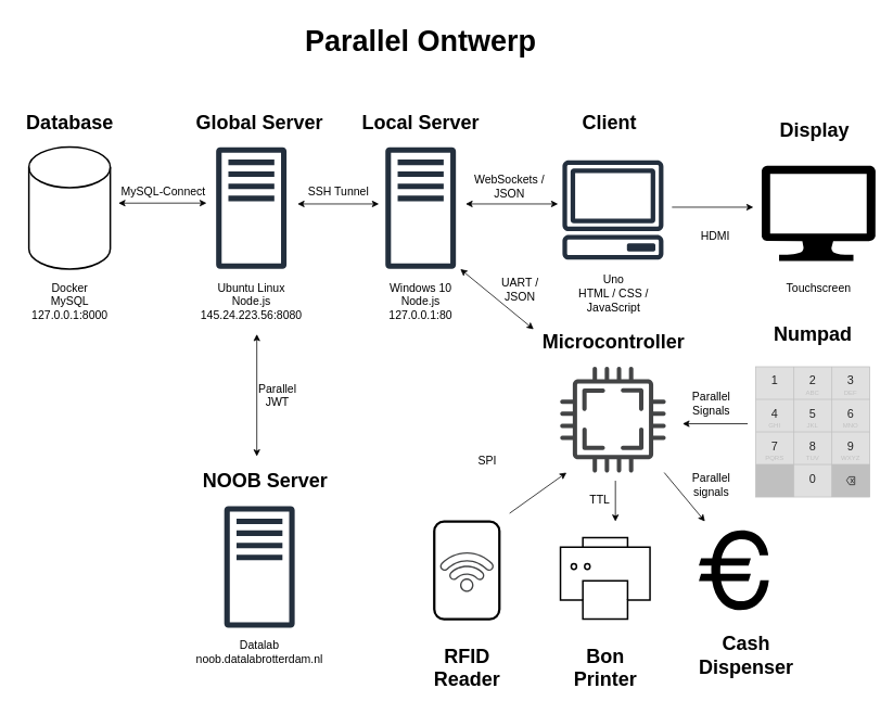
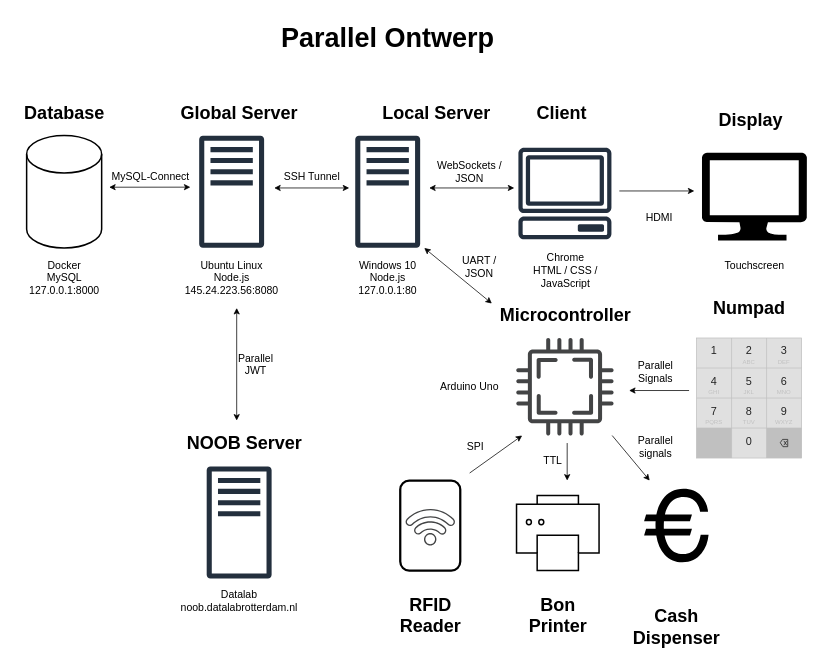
  <mxCell id="0" />
  <mxCell id="1" parent="0" />
  <mxCell id="2" value="" style="sketch=0;pointerEvents=1;shadow=0;dashed=0;html=1;strokeColor=none;fillColor=#434445;aspect=fixed;labelPosition=center;verticalLabelPosition=bottom;verticalAlign=top;align=center;outlineConnect=0;shape=mxgraph.vvd.cpu;" parent="1" vertex="1"><mxGeometry x="687.5" y="450" width="130" height="130" as="geometry" /></mxCell>
  <mxCell id="3" value="" style="sketch=0;outlineConnect=0;fontColor=#232F3E;gradientColor=none;fillColor=#232F3D;strokeColor=none;dashed=0;verticalLabelPosition=bottom;verticalAlign=top;align=center;html=1;fontSize=12;fontStyle=0;aspect=fixed;pointerEvents=1;shape=mxgraph.aws4.traditional_server;" parent="1" vertex="1"><mxGeometry x="473" y="180" width="86.54" height="150" as="geometry" /></mxCell>
  <mxCell id="4" value="" style="sketch=0;outlineConnect=0;fontColor=#232F3E;gradientColor=none;strokeColor=#232F3E;fillColor=#ffffff;dashed=0;verticalLabelPosition=bottom;verticalAlign=top;align=center;html=1;fontSize=12;fontStyle=0;aspect=fixed;shape=mxgraph.aws4.resourceIcon;resIcon=mxgraph.aws4.client;" parent="1" vertex="1"><mxGeometry x="675" y="180" width="155" height="155" as="geometry" /></mxCell>
  <mxCell id="5" value="" style="strokeWidth=2;html=1;shape=mxgraph.flowchart.database;whiteSpace=wrap;" parent="1" vertex="1"><mxGeometry x="35" y="180" width="100" height="150" as="geometry" /></mxCell>
  <mxCell id="6" value="" style="endArrow=classic;startArrow=classic;html=1;rounded=0;" parent="1" edge="1"><mxGeometry width="50" height="50" relative="1" as="geometry"><mxPoint x="571.54" y="250" as="sourcePoint" /><mxPoint x="685" y="250" as="targetPoint" /></mxGeometry></mxCell>
  <mxCell id="7" value="&lt;font style=&quot;font-size: 14px;&quot;&gt;WebSockets /&lt;br&gt;JSON&lt;br&gt;&lt;/font&gt;" style="text;html=1;align=center;verticalAlign=middle;resizable=0;points=[];autosize=1;strokeColor=none;fillColor=none;" parent="1" vertex="1"><mxGeometry x="570" y="203" width="110" height="50" as="geometry" /></mxCell>
  <mxCell id="8" value="&lt;font style=&quot;font-size: 24px;&quot;&gt;&lt;b style=&quot;&quot;&gt;Client&lt;/b&gt;&lt;/font&gt;" style="text;html=1;align=center;verticalAlign=middle;resizable=0;points=[];autosize=1;strokeColor=none;fillColor=none;" parent="1" vertex="1"><mxGeometry x="702.5" y="130" width="90" height="40" as="geometry" /></mxCell>
- <mxCell id="9" value="&lt;b style=&quot;border-color: var(--border-color); font-size: 24px;&quot;&gt;Local Server&lt;/b&gt;" style="text;html=1;align=center;verticalAlign=middle;resizable=0;points=[];autosize=1;strokeColor=none;fillColor=none;" parent="1" vertex="1"><mxGeometry x="431.27" y="130" width="170" height="40" as="geometry" /></mxCell>
+ <mxCell id="9" value="&lt;b style=&quot;border-color: var(--border-color); font-size: 24px;&quot;&gt;Local Server&lt;/b&gt;" style="text;html=1;align=center;verticalAlign=middle;resizable=0;points=[];autosize=1;strokeColor=none;fillColor=none;" parent="1" vertex="1"><mxGeometry x="496.27" y="130" width="170" height="40" as="geometry" /></mxCell>
  <mxCell id="10" value="&lt;font style=&quot;font-size: 24px;&quot;&gt;&lt;b style=&quot;&quot;&gt;Database&lt;/b&gt;&lt;/font&gt;" style="text;html=1;align=center;verticalAlign=middle;resizable=0;points=[];autosize=1;strokeColor=none;fillColor=none;" parent="1" vertex="1"><mxGeometry x="20" y="130" width="130" height="40" as="geometry" /></mxCell>
  <mxCell id="11" value="&lt;font style=&quot;font-size: 24px;&quot;&gt;&lt;b style=&quot;&quot;&gt;Microcontroller&lt;/b&gt;&lt;/font&gt;" style="text;html=1;align=center;verticalAlign=middle;resizable=0;points=[];autosize=1;strokeColor=none;fillColor=none;" parent="1" vertex="1"><mxGeometry x="652.5" y="400" width="200" height="40" as="geometry" /></mxCell>
  <mxCell id="12" value="" style="endArrow=classic;startArrow=classic;html=1;rounded=0;exitX=0.013;exitY=0.1;exitDx=0;exitDy=0;exitPerimeter=0;" parent="1" source="11" edge="1"><mxGeometry width="50" height="50" relative="1" as="geometry"><mxPoint x="645" y="400" as="sourcePoint" /><mxPoint x="565" y="330" as="targetPoint" /></mxGeometry></mxCell>
  <mxCell id="13" value="&lt;font style=&quot;font-size: 14px;&quot;&gt;UART /&lt;br&gt;JSON&lt;/font&gt;" style="text;html=1;align=center;verticalAlign=middle;resizable=0;points=[];autosize=1;strokeColor=none;fillColor=none;" parent="1" vertex="1"><mxGeometry x="603" y="330" width="70" height="50" as="geometry" /></mxCell>
  <mxCell id="14" value="" style="rounded=1;whiteSpace=wrap;html=1;strokeColor=default;strokeWidth=3;" parent="1" vertex="1"><mxGeometry x="533" y="640" width="80" height="120" as="geometry" /></mxCell>
  <mxCell id="15" value="" style="sketch=0;pointerEvents=1;shadow=0;dashed=0;html=1;strokeColor=none;fillColor=#434445;aspect=fixed;labelPosition=center;verticalLabelPosition=bottom;verticalAlign=top;align=center;outlineConnect=0;shape=mxgraph.vvd.wi_fi;rotation=-45;" parent="1" vertex="1"><mxGeometry x="548" y="670" width="50" height="50" as="geometry" /></mxCell>
  <mxCell id="16" value="" style="html=1;verticalLabelPosition=bottom;align=center;labelBackgroundColor=#ffffff;verticalAlign=top;strokeWidth=2;strokeColor=#000000;shadow=0;dashed=0;shape=mxgraph.ios7.icons.printer;" parent="1" vertex="1"><mxGeometry x="688" y="660" width="110" height="100" as="geometry" /></mxCell>
  <mxCell id="17" value="" style="shape=mxgraph.signs.travel.euro;html=1;pointerEvents=1;fillColor=#000000;strokeColor=none;verticalLabelPosition=bottom;verticalAlign=top;align=center;" parent="1" vertex="1"><mxGeometry x="858" y="651" width="86" height="98" as="geometry" /></mxCell>
  <mxCell id="18" value="" style="endArrow=classic;html=1;rounded=0;" parent="1" edge="1"><mxGeometry width="50" height="50" relative="1" as="geometry"><mxPoint x="625.5" y="630" as="sourcePoint" /><mxPoint x="695.5" y="580" as="targetPoint" /></mxGeometry></mxCell>
  <mxCell id="19" value="" style="endArrow=classic;html=1;rounded=0;" parent="1" edge="1"><mxGeometry width="50" height="50" relative="1" as="geometry"><mxPoint x="755.5" y="590" as="sourcePoint" /><mxPoint x="755.5" y="640" as="targetPoint" /></mxGeometry></mxCell>
  <mxCell id="20" value="" style="endArrow=classic;html=1;rounded=0;" parent="1" edge="1"><mxGeometry width="50" height="50" relative="1" as="geometry"><mxPoint x="815.5" y="580" as="sourcePoint" /><mxPoint x="865.5" y="640" as="targetPoint" /></mxGeometry></mxCell>
  <mxCell id="21" value="&lt;b style=&quot;&quot;&gt;&lt;font style=&quot;font-size: 24px;&quot;&gt;RFID&lt;br&gt;Reader&lt;/font&gt;&lt;br&gt;&lt;/b&gt;" style="text;html=1;align=center;verticalAlign=middle;resizable=0;points=[];autosize=1;strokeColor=none;fillColor=none;" parent="1" vertex="1"><mxGeometry x="523" y="785" width="100" height="70" as="geometry" /></mxCell>
  <mxCell id="22" value="&lt;b style=&quot;&quot;&gt;&lt;font style=&quot;font-size: 24px;&quot;&gt;Bon&lt;br&gt;Printer&lt;/font&gt;&lt;br&gt;&lt;/b&gt;" style="text;html=1;align=center;verticalAlign=middle;resizable=0;points=[];autosize=1;strokeColor=none;fillColor=none;" parent="1" vertex="1"><mxGeometry x="693" y="785" width="100" height="70" as="geometry" /></mxCell>
- <mxCell id="23" value="&lt;b style=&quot;&quot;&gt;&lt;font style=&quot;font-size: 24px;&quot;&gt;Cash&lt;br&gt;Dispenser&lt;/font&gt;&lt;br&gt;&lt;/b&gt;" style="text;html=1;align=center;verticalAlign=middle;resizable=0;points=[];autosize=1;strokeColor=none;fillColor=none;" parent="1" vertex="1"><mxGeometry x="845.5" y="770" width="140" height="70" as="geometry" /></mxCell>
+ <mxCell id="23" value="&lt;b style=&quot;&quot;&gt;&lt;font style=&quot;font-size: 24px;&quot;&gt;Cash&lt;br&gt;Dispenser&lt;/font&gt;&lt;br&gt;&lt;/b&gt;" style="text;html=1;align=center;verticalAlign=middle;resizable=0;points=[];autosize=1;strokeColor=none;fillColor=none;" parent="1" vertex="1"><mxGeometry x="830.5" y="800" width="140" height="70" as="geometry" /></mxCell>
  <mxCell id="24" value="" style="html=1;verticalLabelPosition=bottom;labelBackgroundColor=#ffffff;verticalAlign=top;shadow=0;dashed=0;strokeWidth=2;shape=mxgraph.ios7.misc.number_pad;strokeWidth=1;" parent="1" vertex="1"><mxGeometry x="928" y="450" width="140" height="160" as="geometry" /></mxCell>
  <mxCell id="25" value="&lt;b style=&quot;&quot;&gt;&lt;font style=&quot;font-size: 24px;&quot;&gt;Numpad&lt;/font&gt;&lt;br&gt;&lt;/b&gt;" style="text;html=1;align=center;verticalAlign=middle;resizable=0;points=[];autosize=1;strokeColor=none;fillColor=none;" parent="1" vertex="1"><mxGeometry x="938" y="390" width="120" height="40" as="geometry" /></mxCell>
  <mxCell id="26" value="" style="endArrow=classic;startArrow=classic;html=1;rounded=0;" parent="1" edge="1"><mxGeometry width="50" height="50" relative="1" as="geometry"><mxPoint x="365" y="250" as="sourcePoint" /><mxPoint x="465" y="250" as="targetPoint" /></mxGeometry></mxCell>
  <mxCell id="27" value="&lt;font style=&quot;font-size: 14px;&quot;&gt;SSH Tunnel&lt;/font&gt;" style="text;html=1;align=center;verticalAlign=middle;resizable=0;points=[];autosize=1;strokeColor=none;fillColor=none;" parent="1" vertex="1"><mxGeometry x="365" y="220" width="100" height="30" as="geometry" /></mxCell>
  <mxCell id="28" value="" style="verticalLabelPosition=bottom;html=1;verticalAlign=top;align=center;strokeColor=none;fillColor=#000000;shape=mxgraph.azure.computer;pointerEvents=1;" parent="1" vertex="1"><mxGeometry x="935" y="203" width="140" height="117" as="geometry" /></mxCell>
  <mxCell id="29" value="&lt;font style=&quot;font-size: 24px;&quot;&gt;&lt;b style=&quot;&quot;&gt;Display&lt;/b&gt;&lt;/font&gt;" style="text;html=1;align=center;verticalAlign=middle;resizable=0;points=[];autosize=1;strokeColor=none;fillColor=none;" parent="1" vertex="1"><mxGeometry x="945" y="140" width="110" height="40" as="geometry" /></mxCell>
  <mxCell id="30" value="" style="endArrow=classic;html=1;rounded=0;" parent="1" edge="1"><mxGeometry width="50" height="50" relative="1" as="geometry"><mxPoint x="825" y="254" as="sourcePoint" /><mxPoint x="925" y="254" as="targetPoint" /></mxGeometry></mxCell>
  <mxCell id="31" value="&lt;font style=&quot;font-size: 14px;&quot;&gt;HDMI&lt;/font&gt;" style="text;html=1;align=center;verticalAlign=middle;resizable=0;points=[];autosize=1;strokeColor=none;fillColor=none;" parent="1" vertex="1"><mxGeometry x="847.5" y="275" width="60" height="30" as="geometry" /></mxCell>
- <mxCell id="32" value="&lt;font style=&quot;font-size: 14px;&quot;&gt;SPI&lt;/font&gt;" style="text;html=1;align=center;verticalAlign=middle;resizable=0;points=[];autosize=1;strokeColor=none;fillColor=none;" parent="1" vertex="1"><mxGeometry x="573" y="550" width="50" height="30" as="geometry" /></mxCell>
+ <mxCell id="32" value="&lt;font style=&quot;font-size: 14px;&quot;&gt;SPI&lt;/font&gt;" style="text;html=1;align=center;verticalAlign=middle;resizable=0;points=[];autosize=1;strokeColor=none;fillColor=none;" parent="1" vertex="1"><mxGeometry x="608" y="580" width="50" height="30" as="geometry" /></mxCell>
  <mxCell id="33" value="&lt;font style=&quot;font-size: 14px;&quot;&gt;TTL&lt;/font&gt;" style="text;html=1;align=center;verticalAlign=middle;resizable=0;points=[];autosize=1;strokeColor=none;fillColor=none;" parent="1" vertex="1"><mxGeometry x="710.5" y="598" width="50" height="30" as="geometry" /></mxCell>
  <mxCell id="34" value="&lt;font style=&quot;font-size: 14px;&quot;&gt;Parallel &lt;br&gt;signals&lt;/font&gt;" style="text;html=1;align=center;verticalAlign=middle;resizable=0;points=[];autosize=1;strokeColor=none;fillColor=none;" parent="1" vertex="1"><mxGeometry x="838" y="570" width="70" height="50" as="geometry" /></mxCell>
  <mxCell id="35" value="&lt;font style=&quot;font-size: 14px;&quot;&gt;Ubuntu Linux&lt;br&gt;Node.js&lt;br&gt;145.24.223.56:8080&lt;/font&gt;" style="text;html=1;align=center;verticalAlign=middle;resizable=0;points=[];autosize=1;strokeColor=none;fillColor=none;" parent="1" vertex="1"><mxGeometry x="233.27" y="340" width="150" height="60" as="geometry" /></mxCell>
  <mxCell id="36" value="&lt;font style=&quot;font-size: 14px;&quot;&gt;Windows 10&lt;br style=&quot;border-color: var(--border-color);&quot;&gt;Node.js&lt;br style=&quot;border-color: var(--border-color);&quot;&gt;127.0.0.1:80&lt;br&gt;&lt;/font&gt;" style="text;html=1;align=center;verticalAlign=middle;resizable=0;points=[];autosize=1;strokeColor=none;fillColor=none;" parent="1" vertex="1"><mxGeometry x="466.27" y="340" width="100" height="60" as="geometry" /></mxCell>
  <mxCell id="37" value="" style="sketch=0;outlineConnect=0;fontColor=#232F3E;gradientColor=none;fillColor=#232F3D;strokeColor=none;dashed=0;verticalLabelPosition=bottom;verticalAlign=top;align=center;html=1;fontSize=12;fontStyle=0;aspect=fixed;pointerEvents=1;shape=mxgraph.aws4.traditional_server;" parent="1" vertex="1"><mxGeometry x="275" y="621" width="86.54" height="150" as="geometry" /></mxCell>
  <mxCell id="38" value="&lt;font style=&quot;font-size: 24px;&quot;&gt;&lt;b style=&quot;&quot;&gt;NOOB Server&lt;/b&gt;&lt;/font&gt;" style="text;html=1;align=center;verticalAlign=middle;resizable=0;points=[];autosize=1;strokeColor=none;fillColor=none;" parent="1" vertex="1"><mxGeometry x="235" y="570" width="180" height="40" as="geometry" /></mxCell>
  <mxCell id="39" value="" style="endArrow=classic;startArrow=classic;html=1;rounded=0;" parent="1" edge="1"><mxGeometry width="50" height="50" relative="1" as="geometry"><mxPoint x="315" y="560" as="sourcePoint" /><mxPoint x="315" y="410" as="targetPoint" /></mxGeometry></mxCell>
  <mxCell id="40" value="&lt;font style=&quot;font-size: 36px;&quot;&gt;&lt;b style=&quot;&quot;&gt;Parallel Ontwerp&lt;/b&gt;&lt;/font&gt;" style="text;html=1;align=center;verticalAlign=middle;resizable=0;points=[];autosize=1;strokeColor=none;fillColor=none;" parent="1" vertex="1"><mxGeometry x="321.27" y="20" width="390" height="60" as="geometry" /></mxCell>
  <mxCell id="41" value="" style="endArrow=classic;html=1;rounded=0;" parent="1" edge="1"><mxGeometry width="50" height="50" relative="1" as="geometry"><mxPoint x="918" y="520" as="sourcePoint" /><mxPoint x="838" y="520" as="targetPoint" /></mxGeometry></mxCell>
  <mxCell id="42" value="&lt;span style=&quot;font-size: 14px;&quot;&gt;Parallel&lt;br&gt;Signals&lt;br&gt;&lt;/span&gt;" style="text;html=1;align=center;verticalAlign=middle;resizable=0;points=[];autosize=1;strokeColor=none;fillColor=none;" parent="1" vertex="1"><mxGeometry x="838" y="470" width="70" height="50" as="geometry" /></mxCell>
- <mxCell id="44" value="&lt;font style=&quot;font-size: 14px;&quot;&gt;Uno&lt;br style=&quot;border-color: var(--border-color);&quot;&gt;HTML / CSS /&lt;br&gt;JavaScript&lt;br&gt;&lt;/font&gt;" style="text;html=1;align=center;verticalAlign=middle;resizable=0;points=[];autosize=1;strokeColor=none;fillColor=none;" parent="1" vertex="1"><mxGeometry x="697.5" y="330" width="110" height="60" as="geometry" /></mxCell>
+ <mxCell id="43" value="&lt;span style=&quot;font-size: 14px;&quot;&gt;Arduino Uno&lt;/span&gt;" style="text;html=1;align=center;verticalAlign=middle;resizable=0;points=[];autosize=1;strokeColor=none;fillColor=none;" parent="1" vertex="1"><mxGeometry x="575" y="500" width="100" height="30" as="geometry" /></mxCell>
+ <mxCell id="44" value="&lt;font style=&quot;font-size: 14px;&quot;&gt;Chrome&lt;br style=&quot;border-color: var(--border-color);&quot;&gt;HTML / CSS /&lt;br&gt;JavaScript&lt;br&gt;&lt;/font&gt;" style="text;html=1;align=center;verticalAlign=middle;resizable=0;points=[];autosize=1;strokeColor=none;fillColor=none;" parent="1" vertex="1"><mxGeometry x="697.5" y="330" width="110" height="60" as="geometry" /></mxCell>
  <mxCell id="45" value="" style="sketch=0;outlineConnect=0;fontColor=#232F3E;gradientColor=none;fillColor=#232F3D;strokeColor=none;dashed=0;verticalLabelPosition=bottom;verticalAlign=top;align=center;html=1;fontSize=12;fontStyle=0;aspect=fixed;pointerEvents=1;shape=mxgraph.aws4.traditional_server;" parent="1" vertex="1"><mxGeometry x="265" y="180" width="86.54" height="150" as="geometry" /></mxCell>
  <mxCell id="46" value="" style="endArrow=classic;startArrow=classic;html=1;rounded=0;" parent="1" edge="1"><mxGeometry width="50" height="50" relative="1" as="geometry"><mxPoint x="145" y="249" as="sourcePoint" /><mxPoint x="253.27" y="248.95" as="targetPoint" /></mxGeometry></mxCell>
  <mxCell id="47" value="&lt;font style=&quot;font-size: 14px;&quot;&gt;MySQL-Connect&lt;/font&gt;" style="text;html=1;align=center;verticalAlign=middle;resizable=0;points=[];autosize=1;strokeColor=none;fillColor=none;" parent="1" vertex="1"><mxGeometry y="220" width="130" height="30" as="geometry" x="135" /></mxCell>
  <mxCell id="48" value="&lt;font style=&quot;font-size: 14px;&quot;&gt;Parallel&lt;br&gt;JWT&lt;br&gt;&lt;/font&gt;" style="text;html=1;align=center;verticalAlign=middle;resizable=0;points=[];autosize=1;strokeColor=none;fillColor=none;" parent="1" vertex="1"><mxGeometry x="315" y="460" width="50" height="50" as="geometry" /></mxCell>
  <mxCell id="49" value="&lt;font style=&quot;font-size: 24px;&quot;&gt;&lt;b style=&quot;&quot;&gt;Global Server&lt;/b&gt;&lt;/font&gt;" style="text;html=1;align=center;verticalAlign=middle;resizable=0;points=[];autosize=1;strokeColor=none;fillColor=none;" parent="1" vertex="1"><mxGeometry x="228.27" y="130" width="180" height="40" as="geometry" /></mxCell>
  <mxCell id="50" value="&lt;font style=&quot;font-size: 14px;&quot;&gt;Docker&lt;br&gt;MySQL&lt;br&gt;127.0.0.1:8000&lt;/font&gt;" style="text;html=1;align=center;verticalAlign=middle;resizable=0;points=[];autosize=1;strokeColor=none;fillColor=none;" parent="1" vertex="1"><mxGeometry x="25" y="340" width="120" height="60" as="geometry" /></mxCell>
  <mxCell id="51" value="&lt;font style=&quot;font-size: 14px;&quot;&gt;Touchscreen&lt;/font&gt;" style="text;html=1;align=center;verticalAlign=middle;resizable=0;points=[];autosize=1;strokeColor=none;fillColor=none;" vertex="1" parent="1"><mxGeometry x="955" y="338" width="100" height="30" as="geometry" /></mxCell>
  <mxCell id="52" value="&lt;font style=&quot;&quot;&gt;&lt;font style=&quot;font-size: 14px;&quot;&gt;Datalab&lt;br&gt;noob.datalabrotterdam.nl&lt;/font&gt;&lt;br&gt;&lt;/font&gt;" style="text;html=1;align=center;verticalAlign=middle;resizable=0;points=[];autosize=1;strokeColor=none;fillColor=none;" vertex="1" parent="1"><mxGeometry x="228.27" y="775" width="180" height="50" as="geometry" /></mxCell>
